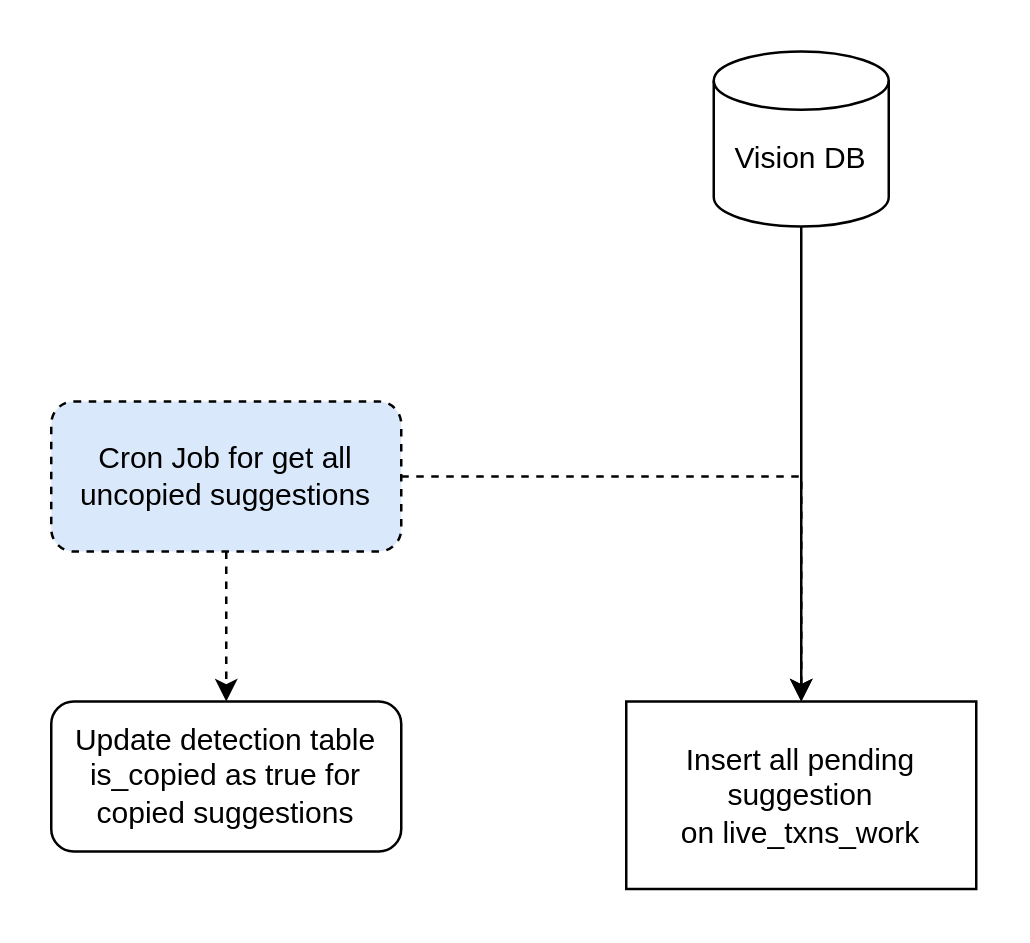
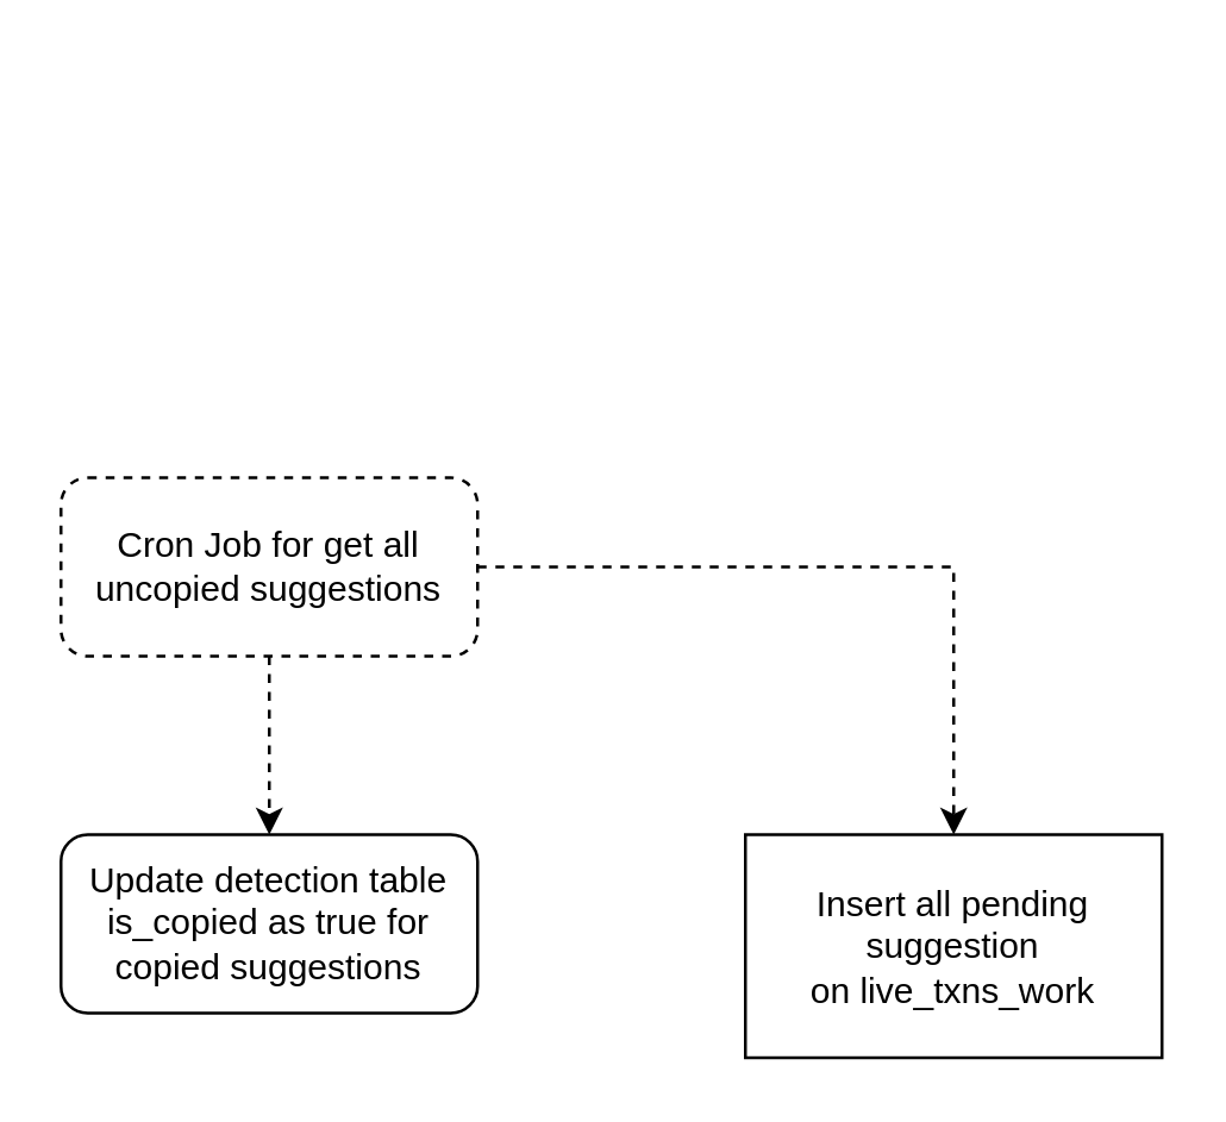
  <mxCell id="0" />
  <mxCell id="1" parent="0" />
- <mxCell id="2" style="edgeStyle=orthogonalEdgeStyle;rounded=0;orthogonalLoop=1;jettySize=auto;html=1;exitX=0.5;exitY=1;exitDx=0;exitDy=0;exitPerimeter=0;entryX=0.5;entryY=0;entryDx=0;entryDy=0;" edge="1" parent="1" source="3" target="7"><mxGeometry relative="1" as="geometry" /></mxCell>
- <mxCell id="3" value="&lt;br&gt;Vision DB" style="strokeWidth=1;html=1;shape=mxgraph.flowchart.database;whiteSpace=wrap;" vertex="1" parent="1"><mxGeometry x="285" y="20" width="70" height="70" as="geometry" /></mxCell>
  <mxCell id="4" style="edgeStyle=orthogonalEdgeStyle;rounded=0;orthogonalLoop=1;jettySize=auto;html=1;entryX=0.5;entryY=0;entryDx=0;entryDy=0;dashed=1;" edge="1" parent="1" source="6" target="8"><mxGeometry relative="1" as="geometry" /></mxCell>
  <mxCell id="5" style="edgeStyle=orthogonalEdgeStyle;rounded=0;orthogonalLoop=1;jettySize=auto;html=1;exitX=1;exitY=0.5;exitDx=0;exitDy=0;entryX=0.5;entryY=0;entryDx=0;entryDy=0;dashed=1;" edge="1" parent="1" source="6" target="7"><mxGeometry relative="1" as="geometry"><mxPoint x="320" y="290" as="targetPoint" /></mxGeometry></mxCell>
- <mxCell id="6" value="Cron Job for get all uncopied suggestions" style="whiteSpace=wrap;html=1;dashed=1;rounded=1;fillColor=#dae8fc;" vertex="1" parent="1"><mxGeometry x="20" y="160" width="140" height="60" as="geometry" /></mxCell>
+ <mxCell id="6" value="Cron Job for get all uncopied suggestions" style="whiteSpace=wrap;html=1;dashed=1;rounded=1;" vertex="1" parent="1"><mxGeometry x="20" y="160" width="140" height="60" as="geometry" /></mxCell>
  <mxCell id="7" value="Insert all pending suggestion on&amp;nbsp;live_txns_work" style="whiteSpace=wrap;html=1;strokeWidth=1;" vertex="1" parent="1"><mxGeometry x="250" y="280" width="140" height="75" as="geometry" /></mxCell>
  <mxCell id="8" value="Update detection table is_copied as true for copied suggestions" style="rounded=1;whiteSpace=wrap;html=1;" vertex="1" parent="1"><mxGeometry x="20" y="280" width="140" height="60" as="geometry" /></mxCell>
